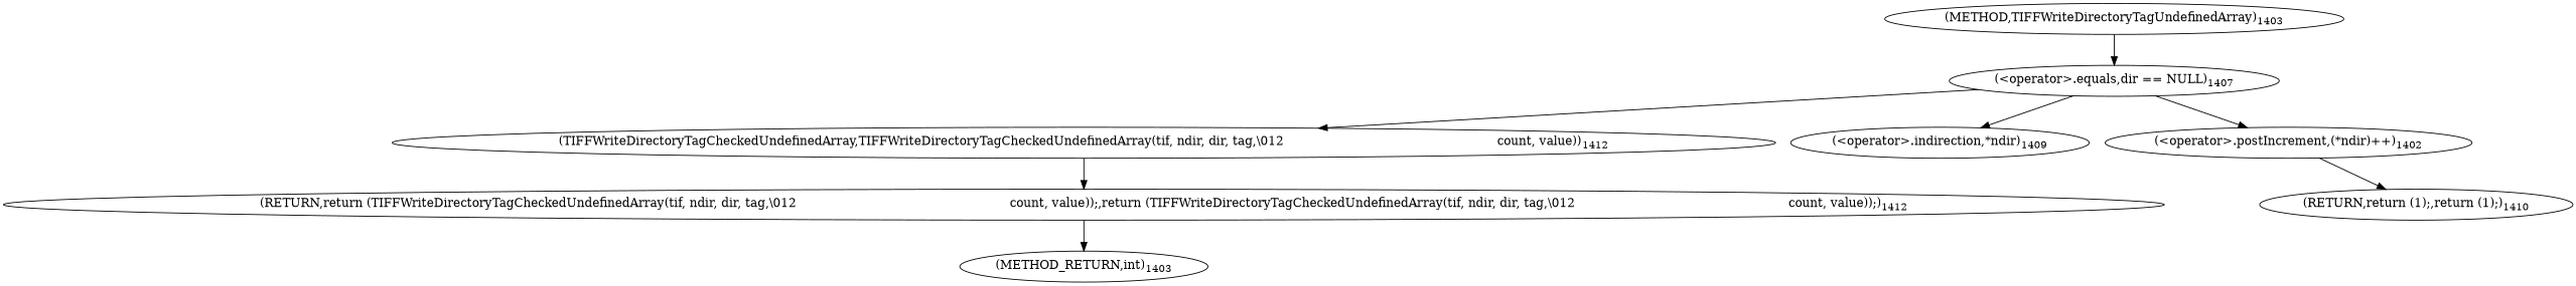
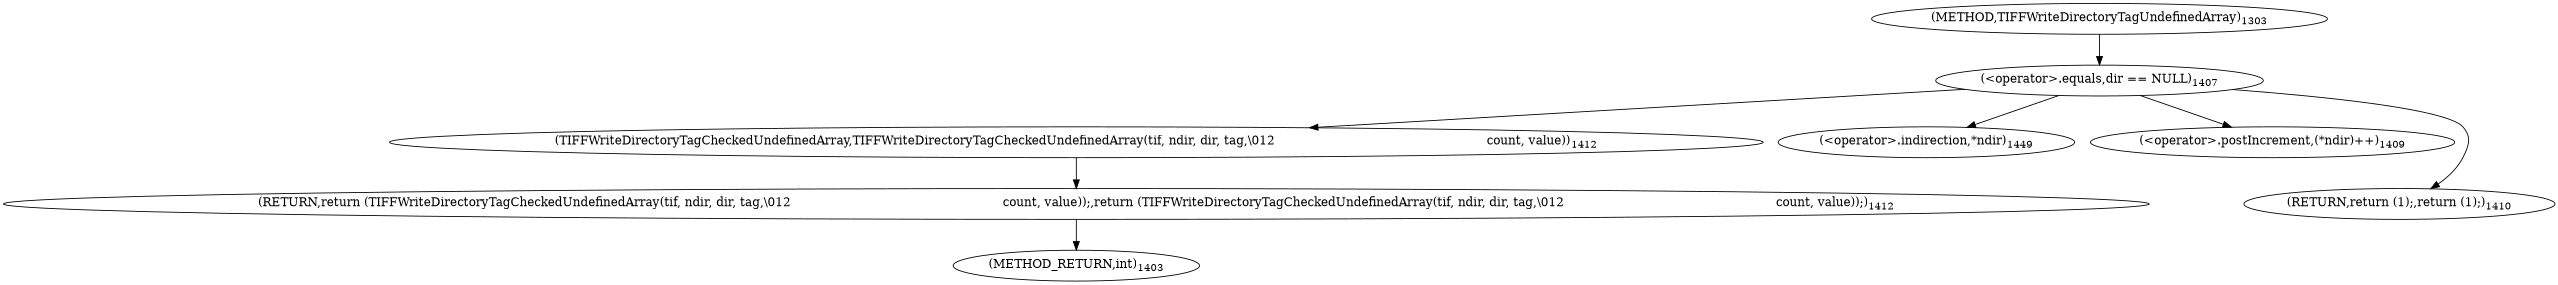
  digraph {
    n1 [label=<(RETURN,return (TIFFWriteDirectoryTagCheckedUndefinedArray(tif, ndir, dir, tag,\012                                                       count, value));,return (TIFFWriteDirectoryTagCheckedUndefinedArray(tif, ndir, dir, tag,\012                                                       count, value));)<SUB>1412</SUB>>]
    n2 [label=<(METHOD_RETURN,int)<SUB>1403</SUB>>]
    n3 [label=<(&lt;operator&gt;.equals,dir == NULL)<SUB>1407</SUB>>]
    n4 [label=<(TIFFWriteDirectoryTagCheckedUndefinedArray,TIFFWriteDirectoryTagCheckedUndefinedArray(tif, ndir, dir, tag,\012                                                       count, value))<SUB>1412</SUB>>]
-   n5 [label=<(&lt;operator&gt;.indirection,*ndir)<SUB>1409</SUB>>]
-   n6 [label=<(&lt;operator&gt;.postIncrement,(*ndir)++)<SUB>1402</SUB>>]
+   n5 [label=<(&lt;operator&gt;.indirection,*ndir)<SUB>1449</SUB>>]
+   n6 [label=<(&lt;operator&gt;.postIncrement,(*ndir)++)<SUB>1409</SUB>>]
    n7 [label=<(RETURN,return (1);,return (1);)<SUB>1410</SUB>>]
-   n8 [label=<(METHOD,TIFFWriteDirectoryTagUndefinedArray)<SUB>1403</SUB>>]
+   n8 [label=<(METHOD,TIFFWriteDirectoryTagUndefinedArray)<SUB>1303</SUB>>]
    n1 -> n2
    n3 -> n4
    n3 -> n5
    n3 -> n6
    n4 -> n1
-   n6 -> n7
+   n3 -> n7
    n8 -> n3
  }
